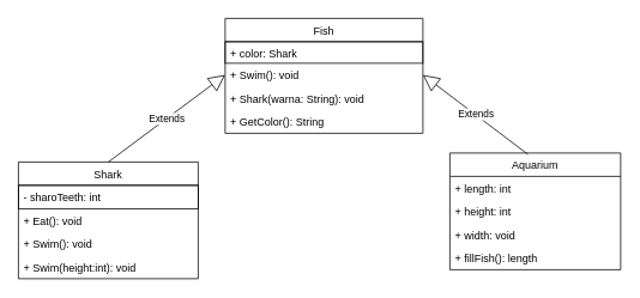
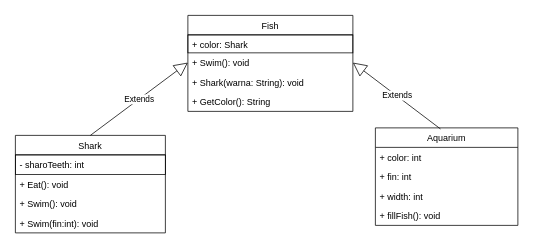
  <mxCell id="0" />
  <mxCell id="1" parent="0" />
  <mxCell id="2" value="Fish" style="swimlane;fontStyle=0;childLayout=stackLayout;horizontal=1;startSize=26;fillColor=none;horizontalStack=0;resizeParent=1;resizeParentMax=0;resizeLast=0;collapsible=1;marginBottom=0;strokeColor=#000000;" vertex="1" parent="1"><mxGeometry x="250" y="20" width="220" height="128" as="geometry" /></mxCell>
  <mxCell id="3" value="+ color: Shark" style="text;fillColor=none;align=left;verticalAlign=top;spacingLeft=4;spacingRight=4;overflow=hidden;rotatable=0;points=[[0,0.5],[1,0.5]];portConstraint=eastwest;strokeColor=#000000;" vertex="1" parent="2"><mxGeometry y="26" width="220" height="24" as="geometry" /></mxCell>
  <mxCell id="4" value="+ Swim(): void" style="text;strokeColor=none;fillColor=none;align=left;verticalAlign=top;spacingLeft=4;spacingRight=4;overflow=hidden;rotatable=0;points=[[0,0.5],[1,0.5]];portConstraint=eastwest;" vertex="1" parent="2"><mxGeometry y="50" width="220" height="26" as="geometry" /></mxCell>
  <mxCell id="5" value="+ Shark(warna: String): void" style="text;strokeColor=none;fillColor=none;align=left;verticalAlign=top;spacingLeft=4;spacingRight=4;overflow=hidden;rotatable=0;points=[[0,0.5],[1,0.5]];portConstraint=eastwest;" vertex="1" parent="2"><mxGeometry y="76" width="220" height="26" as="geometry" /></mxCell>
  <mxCell id="6" value="+ GetColor(): String" style="text;strokeColor=none;fillColor=none;align=left;verticalAlign=top;spacingLeft=4;spacingRight=4;overflow=hidden;rotatable=0;points=[[0,0.5],[1,0.5]];portConstraint=eastwest;" vertex="1" parent="2"><mxGeometry y="102" width="220" height="26" as="geometry" /></mxCell>
  <mxCell id="7" value="Shark" style="swimlane;fontStyle=0;childLayout=stackLayout;horizontal=1;startSize=26;fillColor=none;horizontalStack=0;resizeParent=1;resizeParentMax=0;resizeLast=0;collapsible=1;marginBottom=0;strokeColor=#000000;" vertex="1" parent="1"><mxGeometry x="20" y="180" width="200" height="130" as="geometry" /></mxCell>
  <mxCell id="8" value="- sharoTeeth: int" style="text;fillColor=none;align=left;verticalAlign=top;spacingLeft=4;spacingRight=4;overflow=hidden;rotatable=0;points=[[0,0.5],[1,0.5]];portConstraint=eastwest;strokeColor=#000000;" vertex="1" parent="7"><mxGeometry y="26" width="200" height="26" as="geometry" /></mxCell>
  <mxCell id="9" value="+ Eat(): void" style="text;strokeColor=none;fillColor=none;align=left;verticalAlign=top;spacingLeft=4;spacingRight=4;overflow=hidden;rotatable=0;points=[[0,0.5],[1,0.5]];portConstraint=eastwest;" vertex="1" parent="7"><mxGeometry y="52" width="200" height="26" as="geometry" /></mxCell>
  <mxCell id="10" value="+ Swim(): void" style="text;strokeColor=none;fillColor=none;align=left;verticalAlign=top;spacingLeft=4;spacingRight=4;overflow=hidden;rotatable=0;points=[[0,0.5],[1,0.5]];portConstraint=eastwest;" vertex="1" parent="7"><mxGeometry y="78" width="200" height="26" as="geometry" /></mxCell>
- <mxCell id="11" value="+ Swim(height:int): void" style="text;strokeColor=none;fillColor=none;align=left;verticalAlign=top;spacingLeft=4;spacingRight=4;overflow=hidden;rotatable=0;points=[[0,0.5],[1,0.5]];portConstraint=eastwest;" vertex="1" parent="7"><mxGeometry y="104" width="200" height="26" as="geometry" /></mxCell>
+ <mxCell id="11" value="+ Swim(fin:int): void" style="text;strokeColor=none;fillColor=none;align=left;verticalAlign=top;spacingLeft=4;spacingRight=4;overflow=hidden;rotatable=0;points=[[0,0.5],[1,0.5]];portConstraint=eastwest;" vertex="1" parent="7"><mxGeometry y="104" width="200" height="26" as="geometry" /></mxCell>
  <mxCell id="12" value="Aquarium" style="swimlane;fontStyle=0;childLayout=stackLayout;horizontal=1;startSize=26;fillColor=none;horizontalStack=0;resizeParent=1;resizeParentMax=0;resizeLast=0;collapsible=1;marginBottom=0;strokeColor=#000000;" vertex="1" parent="1"><mxGeometry x="500" y="170" width="190" height="130" as="geometry" /></mxCell>
- <mxCell id="13" value="+ length: int" style="text;strokeColor=none;fillColor=none;align=left;verticalAlign=top;spacingLeft=4;spacingRight=4;overflow=hidden;rotatable=0;points=[[0,0.5],[1,0.5]];portConstraint=eastwest;" vertex="1" parent="12"><mxGeometry y="26" width="190" height="26" as="geometry" /></mxCell>
- <mxCell id="14" value="+ height: int" style="text;strokeColor=none;fillColor=none;align=left;verticalAlign=top;spacingLeft=4;spacingRight=4;overflow=hidden;rotatable=0;points=[[0,0.5],[1,0.5]];portConstraint=eastwest;" vertex="1" parent="12"><mxGeometry y="52" width="190" height="26" as="geometry" /></mxCell>
- <mxCell id="15" value="+ width: void" style="text;strokeColor=none;fillColor=none;align=left;verticalAlign=top;spacingLeft=4;spacingRight=4;overflow=hidden;rotatable=0;points=[[0,0.5],[1,0.5]];portConstraint=eastwest;" vertex="1" parent="12"><mxGeometry y="78" width="190" height="26" as="geometry" /></mxCell>
- <mxCell id="16" value="+ fillFish(): length" style="text;strokeColor=none;fillColor=none;align=left;verticalAlign=top;spacingLeft=4;spacingRight=4;overflow=hidden;rotatable=0;points=[[0,0.5],[1,0.5]];portConstraint=eastwest;" vertex="1" parent="12"><mxGeometry y="104" width="190" height="26" as="geometry" /></mxCell>
+ <mxCell id="13" value="+ color: int" style="text;strokeColor=none;fillColor=none;align=left;verticalAlign=top;spacingLeft=4;spacingRight=4;overflow=hidden;rotatable=0;points=[[0,0.5],[1,0.5]];portConstraint=eastwest;" vertex="1" parent="12"><mxGeometry y="26" width="190" height="26" as="geometry" /></mxCell>
+ <mxCell id="14" value="+ fin: int" style="text;strokeColor=none;fillColor=none;align=left;verticalAlign=top;spacingLeft=4;spacingRight=4;overflow=hidden;rotatable=0;points=[[0,0.5],[1,0.5]];portConstraint=eastwest;" vertex="1" parent="12"><mxGeometry y="52" width="190" height="26" as="geometry" /></mxCell>
+ <mxCell id="15" value="+ width: int" style="text;strokeColor=none;fillColor=none;align=left;verticalAlign=top;spacingLeft=4;spacingRight=4;overflow=hidden;rotatable=0;points=[[0,0.5],[1,0.5]];portConstraint=eastwest;" vertex="1" parent="12"><mxGeometry y="78" width="190" height="26" as="geometry" /></mxCell>
+ <mxCell id="16" value="+ fillFish(): void" style="text;strokeColor=none;fillColor=none;align=left;verticalAlign=top;spacingLeft=4;spacingRight=4;overflow=hidden;rotatable=0;points=[[0,0.5],[1,0.5]];portConstraint=eastwest;" vertex="1" parent="12"><mxGeometry y="104" width="190" height="26" as="geometry" /></mxCell>
  <mxCell id="17" value="Extends" style="endArrow=block;endSize=16;endFill=0;html=1;exitX=0.5;exitY=0;exitDx=0;exitDy=0;entryX=0;entryY=0.5;entryDx=0;entryDy=0;" edge="1" parent="1" source="7" target="4"><mxGeometry width="160" relative="1" as="geometry"><mxPoint x="60" y="83.5" as="sourcePoint" /><mxPoint x="220" y="83.5" as="targetPoint" /></mxGeometry></mxCell>
  <mxCell id="18" value="Extends" style="endArrow=block;endSize=16;endFill=0;html=1;exitX=0.457;exitY=0.011;exitDx=0;exitDy=0;entryX=1;entryY=0.5;entryDx=0;entryDy=0;exitPerimeter=0;" edge="1" parent="1" source="12" target="4"><mxGeometry width="160" relative="1" as="geometry"><mxPoint x="570" y="117" as="sourcePoint" /><mxPoint x="700" y="20" as="targetPoint" /></mxGeometry></mxCell>
